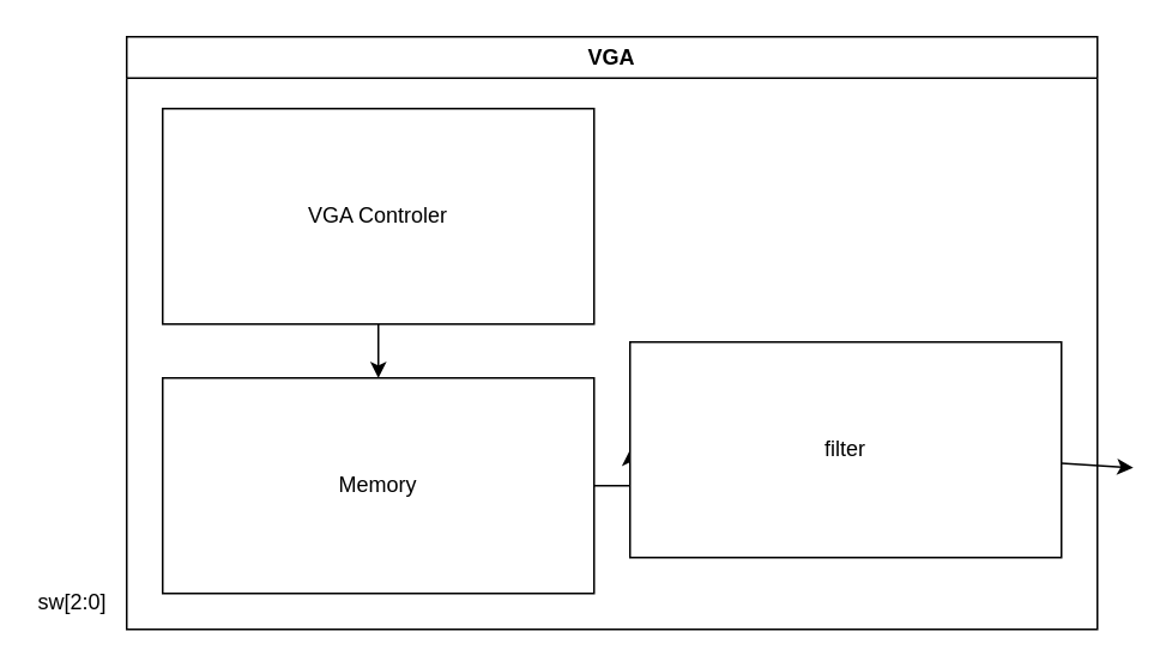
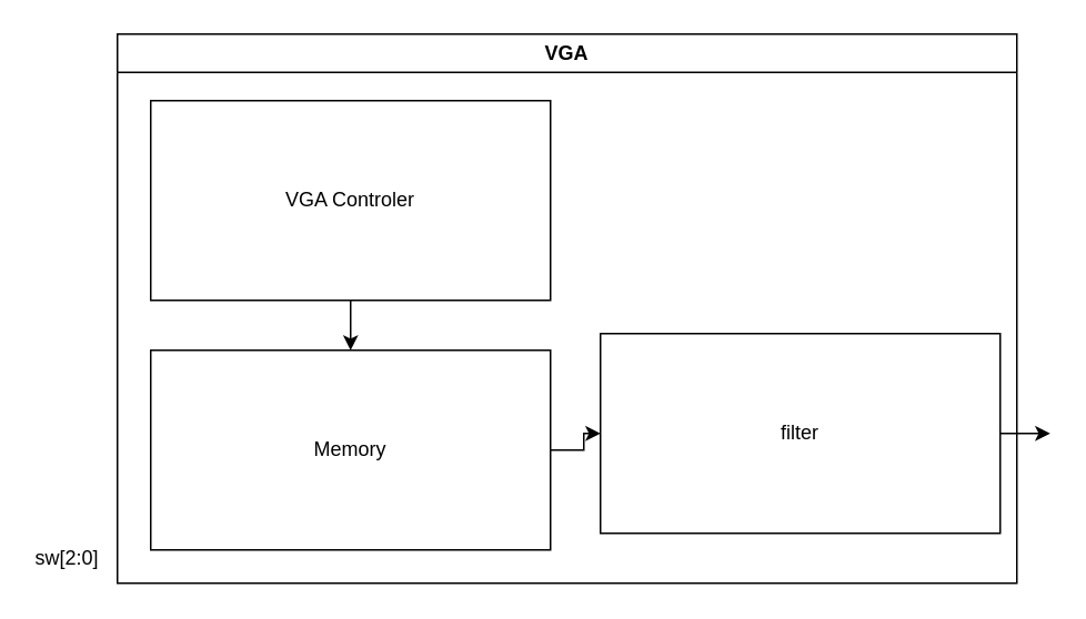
  <mxCell id="0" />
  <mxCell id="1" parent="0" />
  <mxCell id="2" value="VGA" style="swimlane;whiteSpace=wrap;html=1;startSize=23;" parent="1" vertex="1"><mxGeometry x="70" y="20" width="540" height="330" as="geometry" /></mxCell>
  <mxCell id="3" value="" style="edgeStyle=orthogonalEdgeStyle;rounded=0;orthogonalLoop=1;jettySize=auto;html=1;" parent="2" source="4" target="6" edge="1"><mxGeometry relative="1" as="geometry" /></mxCell>
  <mxCell id="4" value="VGA Controler" style="rounded=0;whiteSpace=wrap;html=1;" parent="2" vertex="1"><mxGeometry x="20" y="40" width="240" height="120" as="geometry" /></mxCell>
  <mxCell id="5" style="edgeStyle=orthogonalEdgeStyle;rounded=0;orthogonalLoop=1;jettySize=auto;html=1;entryX=0;entryY=0.5;entryDx=0;entryDy=0;" parent="2" source="6" edge="1" target="7"><mxGeometry relative="1" as="geometry"><mxPoint x="290" y="240" as="targetPoint" /></mxGeometry></mxCell>
  <mxCell id="6" value="Memory" style="rounded=0;whiteSpace=wrap;html=1;" parent="2" vertex="1"><mxGeometry x="20" y="190" width="240" height="120" as="geometry" /></mxCell>
- <mxCell id="7" value="filter" style="rounded=0;whiteSpace=wrap;html=1;" vertex="1" parent="2"><mxGeometry x="280" y="170" width="240" height="120" as="geometry" /></mxCell>
+ <mxCell id="7" value="filter" style="rounded=0;whiteSpace=wrap;html=1;" vertex="1" parent="2"><mxGeometry x="290" y="180" width="240" height="120" as="geometry" /></mxCell>
  <mxCell id="8" style="edgeStyle=none;html=1;" edge="1" parent="1" source="7"><mxGeometry relative="1" as="geometry"><mxPoint x="630" y="260" as="targetPoint" /></mxGeometry></mxCell>
  <mxCell id="9" value="sw[2:0]" style="text;html=1;align=center;verticalAlign=middle;whiteSpace=wrap;rounded=0;" vertex="1" parent="1"><mxGeometry x="20" y="320" width="40" height="30" as="geometry" /></mxCell>
